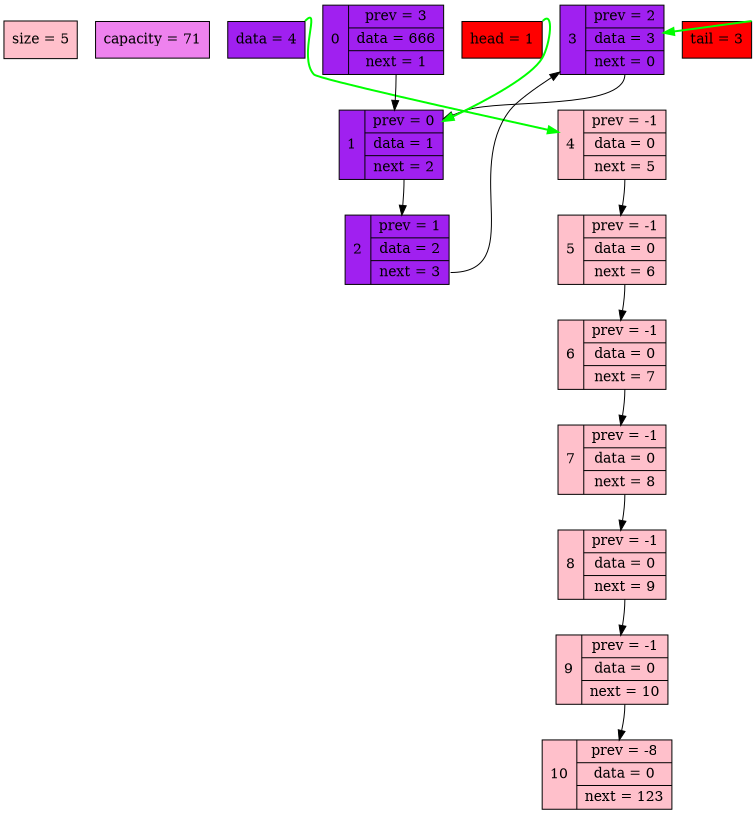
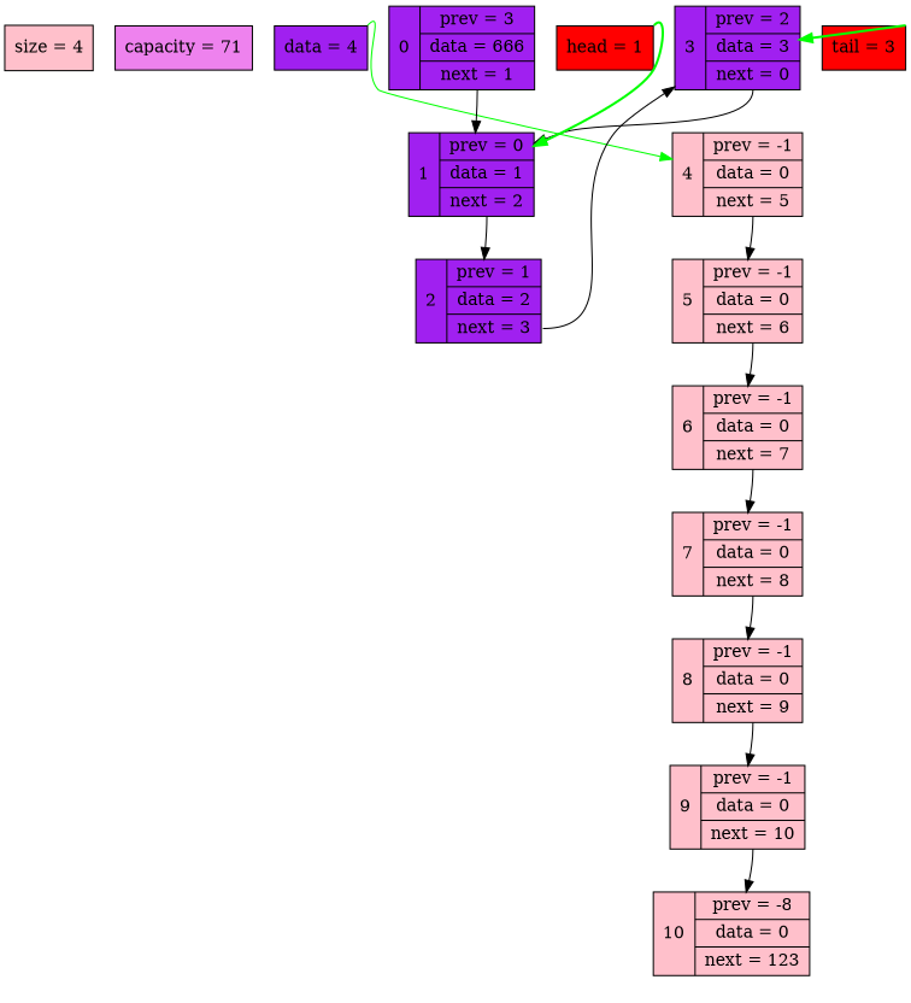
  digraph {
    rankdir=TB
    node [color=black fillcolor=pink shape=record style=filled]
    edge [style=invis tailport=next weight=0]
-   n1 [label="size = 5"]
+   n1 [label="size = 4"]
    n2 [fillcolor=violet label="capacity = 71"]
    n3 [fillcolor=purple label="data = 4"]
    n4 [label=" 4 |{ <prev> prev = -1 |data = 0| <next> next = 5}"]
    n5 [label=" 5 |{ <prev> prev = -1 |data = 0| <next> next = 6}"]
    n6 [fillcolor=red label="tail = 3"]
    n7 [fillcolor=purple label=" 3 |{ <prev> prev = 2 |data = 3| <next> next = 0}"]
    n8 [fillcolor=purple label=" 1 |{ <prev> prev = 0 |data = 1| <next> next = 2}"]
    n9 [fillcolor=red label="head = 1"]
    n10 [fillcolor=purple label=" 2 |{ <prev> prev = 1 |data = 2| <next> next = 3}"]
    n11 [fillcolor=purple label=" 0 |{ <prev> prev = 3 |data = 666| <next> next = 1}"]
    n12 [label=" 6 |{ <prev> prev = -1 |data = 0| <next> next = 7}"]
    n13 [label=" 7 |{ <prev> prev = -1 |data = 0| <next> next = 8}"]
    n14 [label=" 8 |{ <prev> prev = -1 |data = 0| <next> next = 9}"]
    n15 [label=" 9 |{ <prev> prev = -1 |data = 0| <next> next = 10}"]
    n16 [label=" 10 |{ <prev> prev = -8 |data = 0| <next> next = 123}"]
-   n3 -> n4 [color=green constraint=false style=bold]
+   n3 -> n4 [color=green constraint=false style=solid]
    n4 -> n5 [headport=next weight=""]
    n4 -> n5 [color=black style=solid]
    n5 -> n12 [headport=next weight=""]
    n5 -> n12 [color=black style=solid]
    n6 -> n7 [color=green constraint=false style=bold]
    n7 -> n4 [headport=next weight=""]
    n7 -> n8 [color=black style=solid]
    n8 -> n10 [headport=next weight=""]
    n8 -> n10 [color=black style=solid]
    n9 -> n8 [color=green constraint=false style=bold]
    n10 -> n7 [headport=next weight=""]
    n10 -> n7 [color=black style=solid]
    n11 -> n8 [headport=next weight=""]
    n11 -> n8 [color=black style=solid]
    n12 -> n13 [headport=next weight=""]
    n12 -> n13 [color=black style=solid]
    n13 -> n14 [headport=next weight=""]
    n13 -> n14 [color=black style=solid]
    n14 -> n15 [headport=next weight=""]
    n14 -> n15 [color=black style=solid]
    n15 -> n16 [headport=next weight=""]
    n15 -> n16 [color=black style=solid]
  }
